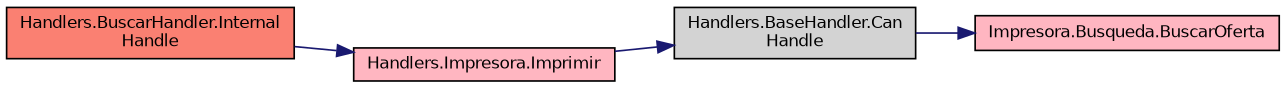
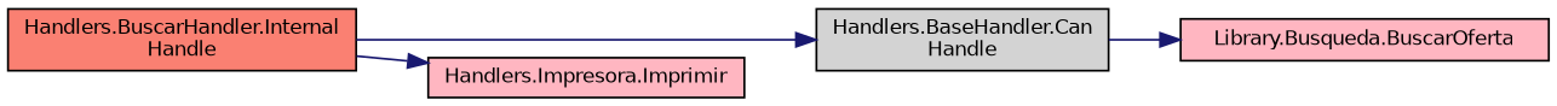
  digraph {
    rankdir=LR
    node [color=black fillcolor=lightpink fontname=Helvetica fontsize=10 shape=record style=filled]
    edge [color=midnightblue fontname=Helvetica fontsize=10 labelfontname=Helvetica labelfontsize=10 style=solid]
    n1 [fillcolor=salmon fontcolor=black height=0.2 label="Handlers.BuscarHandler.Internal\lHandle" width=0.4]
    n2 [fillcolor=lightgrey height=0.2 label="Handlers.BaseHandler.Can\lHandle" width=0.4]
    n3 [height=0.2 label="Handlers.Impresora.Imprimir" width=0.4]
-   n4 [height=0.2 label="Impresora.Busqueda.BuscarOferta" width=0.4]
-   n3 -> n2
+   n4 [height=0.2 label="Library.Busqueda.BuscarOferta" width=0.4]
+   n1 -> n2
    n1 -> n3
    n2 -> n4
  }
